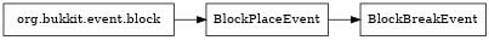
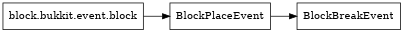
  digraph {
    rankdir=LR
    node [shape=box]
-   "org.bukkit.event.block"
+   "org.bukkit.event.block" [label="block.bukkit.event.block"]
    BlockPlaceEvent
    BlockBreakEvent
    "org.bukkit.event.block" -> BlockPlaceEvent
    BlockPlaceEvent -> BlockBreakEvent
  }
